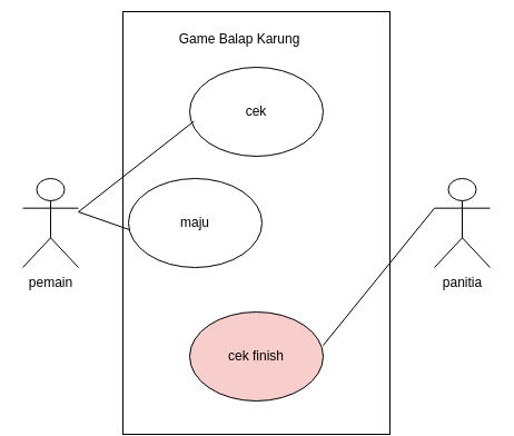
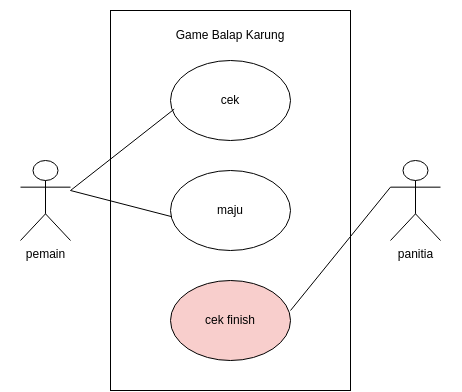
  <mxCell id="0" />
  <mxCell id="1" parent="0" />
  <mxCell id="2" value="" style="rounded=0;whiteSpace=wrap;html=1;rotation=-90;" vertex="1" parent="1"><mxGeometry x="40" y="80" width="380" height="240" as="geometry" /></mxCell>
- <mxCell id="3" value="Game Balap Karung" style="text;html=1;strokeColor=none;fillColor=none;align=center;verticalAlign=middle;whiteSpace=wrap;rounded=0;" vertex="1" parent="1"><mxGeometry x="145" y="20" width="140" height="30" as="geometry" /></mxCell>
+ <mxCell id="3" value="Game Balap Karung" style="text;html=1;strokeColor=none;fillColor=none;align=center;verticalAlign=middle;whiteSpace=wrap;rounded=0;" vertex="1" parent="1"><mxGeometry x="160" y="20" width="140" height="30" as="geometry" /></mxCell>
  <mxCell id="4" value="" style="ellipse;whiteSpace=wrap;html=1;" vertex="1" parent="1"><mxGeometry x="170" y="60" width="120" height="80" as="geometry" /></mxCell>
- <mxCell id="5" value="maju" style="ellipse;whiteSpace=wrap;html=1;" vertex="1" parent="1"><mxGeometry x="115" y="160" width="120" height="80" as="geometry" /></mxCell>
+ <mxCell id="5" value="maju" style="ellipse;whiteSpace=wrap;html=1;" vertex="1" parent="1"><mxGeometry x="170" y="170" width="120" height="80" as="geometry" /></mxCell>
  <mxCell id="6" value="cek finish" style="ellipse;whiteSpace=wrap;html=1;fillColor=#f8cecc;" vertex="1" parent="1"><mxGeometry x="170" y="280" width="120" height="80" as="geometry" /></mxCell>
  <mxCell id="7" value="cek" style="text;html=1;strokeColor=none;fillColor=none;align=center;verticalAlign=middle;whiteSpace=wrap;rounded=0;" vertex="1" parent="1"><mxGeometry x="200" y="85" width="60" height="30" as="geometry" /></mxCell>
  <mxCell id="8" value="pemain" style="shape=umlActor;verticalLabelPosition=bottom;verticalAlign=top;html=1;outlineConnect=0;" vertex="1" parent="1"><mxGeometry x="20" y="160" width="50" height="80" as="geometry" /></mxCell>
  <mxCell id="9" value="panitia" style="shape=umlActor;verticalLabelPosition=bottom;verticalAlign=top;html=1;outlineConnect=0;" vertex="1" parent="1"><mxGeometry x="390" y="160" width="50" height="80" as="geometry" /></mxCell>
  <mxCell id="10" value="" style="endArrow=none;html=1;rounded=0;entryX=0.031;entryY=0.608;entryDx=0;entryDy=0;entryPerimeter=0;" edge="1" parent="1" target="4"><mxGeometry width="50" height="50" relative="1" as="geometry"><mxPoint x="70" y="190" as="sourcePoint" /><mxPoint x="120" y="140" as="targetPoint" /></mxGeometry></mxCell>
  <mxCell id="11" value="" style="endArrow=none;html=1;rounded=0;entryX=0.01;entryY=0.577;entryDx=0;entryDy=0;entryPerimeter=0;" edge="1" parent="1" target="5"><mxGeometry width="50" height="50" relative="1" as="geometry"><mxPoint x="70" y="190" as="sourcePoint" /><mxPoint x="120" y="170" as="targetPoint" /></mxGeometry></mxCell>
  <mxCell id="12" value="" style="endArrow=none;html=1;rounded=0;entryX=0;entryY=0.333;entryDx=0;entryDy=0;entryPerimeter=0;" edge="1" parent="1" target="9"><mxGeometry width="50" height="50" relative="1" as="geometry"><mxPoint x="290" y="310" as="sourcePoint" /><mxPoint x="340" y="260" as="targetPoint" /></mxGeometry></mxCell>
